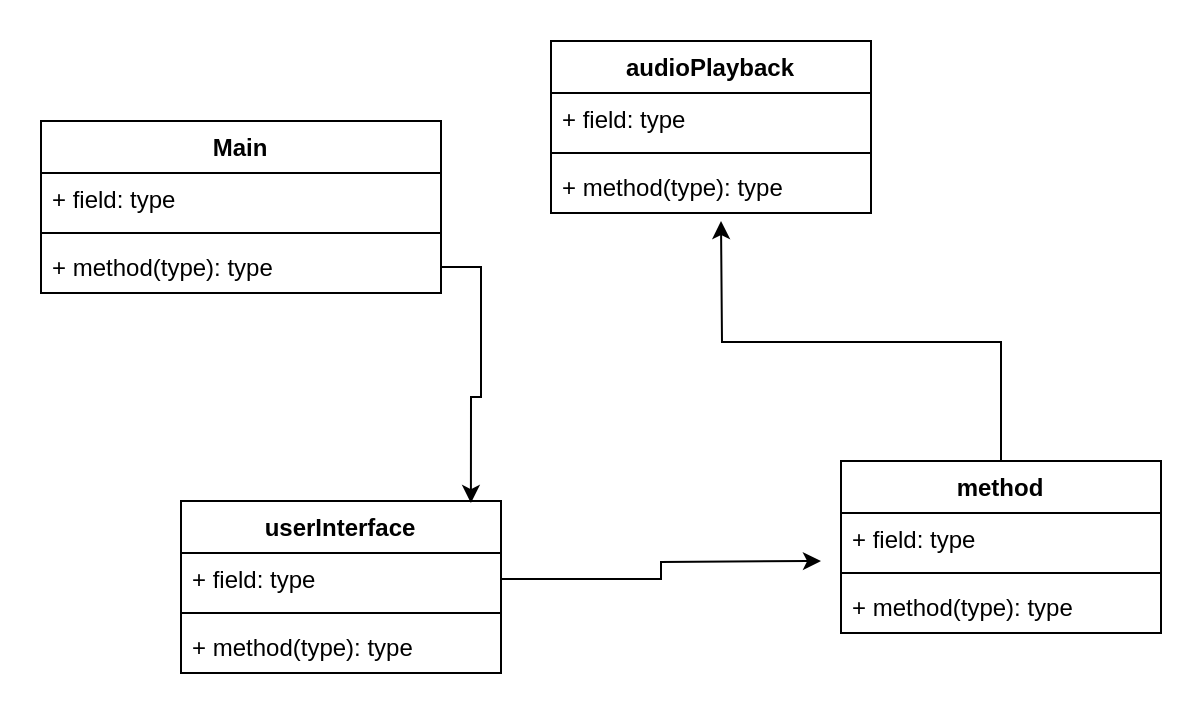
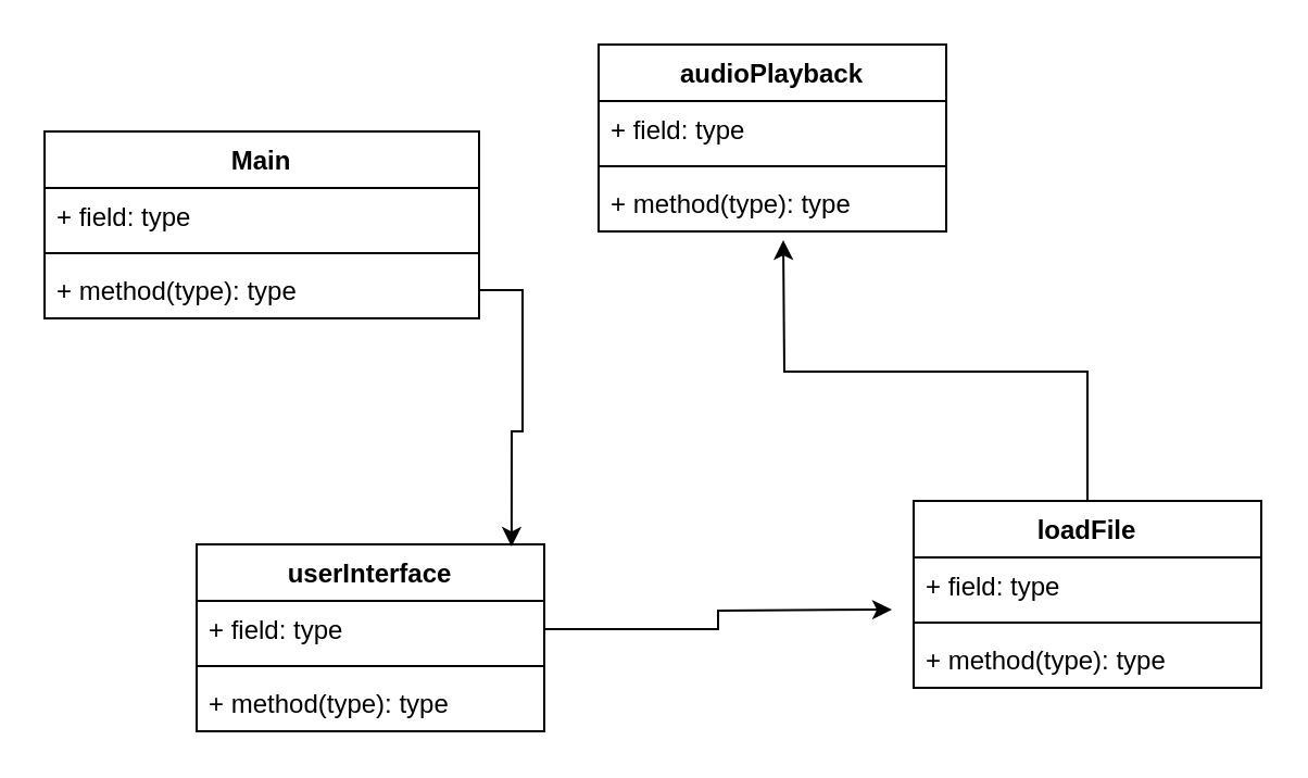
  <mxCell id="0" />
  <mxCell id="1" parent="0" />
  <mxCell id="2" value="Main" style="swimlane;fontStyle=1;align=center;verticalAlign=top;childLayout=stackLayout;horizontal=1;startSize=26;horizontalStack=0;resizeParent=1;resizeParentMax=0;resizeLast=0;collapsible=1;marginBottom=0;whiteSpace=wrap;html=1;" parent="1" vertex="1"><mxGeometry x="20" y="60" width="200" height="86" as="geometry" /></mxCell>
  <mxCell id="3" value="+ field: type" style="text;strokeColor=none;fillColor=none;align=left;verticalAlign=top;spacingLeft=4;spacingRight=4;overflow=hidden;rotatable=0;points=[[0,0.5],[1,0.5]];portConstraint=eastwest;whiteSpace=wrap;html=1;" parent="2" vertex="1"><mxGeometry y="26" width="200" height="26" as="geometry" /></mxCell>
  <mxCell id="4" value="" style="line;strokeWidth=1;fillColor=none;align=left;verticalAlign=middle;spacingTop=-1;spacingLeft=3;spacingRight=3;rotatable=0;labelPosition=right;points=[];portConstraint=eastwest;strokeColor=inherit;" parent="2" vertex="1"><mxGeometry y="52" width="200" height="8" as="geometry" /></mxCell>
  <mxCell id="5" value="+ method(type): type" style="text;strokeColor=none;fillColor=none;align=left;verticalAlign=top;spacingLeft=4;spacingRight=4;overflow=hidden;rotatable=0;points=[[0,0.5],[1,0.5]];portConstraint=eastwest;whiteSpace=wrap;html=1;" parent="2" vertex="1"><mxGeometry y="60" width="200" height="26" as="geometry" /></mxCell>
  <mxCell id="6" value="audioPlayback" style="swimlane;fontStyle=1;align=center;verticalAlign=top;childLayout=stackLayout;horizontal=1;startSize=26;horizontalStack=0;resizeParent=1;resizeParentMax=0;resizeLast=0;collapsible=1;marginBottom=0;whiteSpace=wrap;html=1;" parent="1" vertex="1"><mxGeometry x="275" y="20" width="160" height="86" as="geometry" /></mxCell>
  <mxCell id="7" value="+ field: type" style="text;strokeColor=none;fillColor=none;align=left;verticalAlign=top;spacingLeft=4;spacingRight=4;overflow=hidden;rotatable=0;points=[[0,0.5],[1,0.5]];portConstraint=eastwest;whiteSpace=wrap;html=1;" parent="6" vertex="1"><mxGeometry y="26" width="160" height="26" as="geometry" /></mxCell>
  <mxCell id="8" value="" style="line;strokeWidth=1;fillColor=none;align=left;verticalAlign=middle;spacingTop=-1;spacingLeft=3;spacingRight=3;rotatable=0;labelPosition=right;points=[];portConstraint=eastwest;strokeColor=inherit;" parent="6" vertex="1"><mxGeometry y="52" width="160" height="8" as="geometry" /></mxCell>
  <mxCell id="9" value="+ method(type): type" style="text;strokeColor=none;fillColor=none;align=left;verticalAlign=top;spacingLeft=4;spacingRight=4;overflow=hidden;rotatable=0;points=[[0,0.5],[1,0.5]];portConstraint=eastwest;whiteSpace=wrap;html=1;" parent="6" vertex="1"><mxGeometry y="60" width="160" height="26" as="geometry" /></mxCell>
  <mxCell id="10" style="edgeStyle=orthogonalEdgeStyle;rounded=0;orthogonalLoop=1;jettySize=auto;html=1;exitX=0.5;exitY=0;exitDx=0;exitDy=0;" parent="1" source="11" edge="1"><mxGeometry relative="1" as="geometry"><mxPoint x="360" y="110" as="targetPoint" /></mxGeometry></mxCell>
- <mxCell id="11" value="method" style="swimlane;fontStyle=1;align=center;verticalAlign=top;childLayout=stackLayout;horizontal=1;startSize=26;horizontalStack=0;resizeParent=1;resizeParentMax=0;resizeLast=0;collapsible=1;marginBottom=0;whiteSpace=wrap;html=1;" parent="1" vertex="1"><mxGeometry x="420" y="230" width="160" height="86" as="geometry" /></mxCell>
+ <mxCell id="11" value="loadFile" style="swimlane;fontStyle=1;align=center;verticalAlign=top;childLayout=stackLayout;horizontal=1;startSize=26;horizontalStack=0;resizeParent=1;resizeParentMax=0;resizeLast=0;collapsible=1;marginBottom=0;whiteSpace=wrap;html=1;" parent="1" vertex="1"><mxGeometry x="420" y="230" width="160" height="86" as="geometry" /></mxCell>
  <mxCell id="12" value="+ field: type" style="text;strokeColor=none;fillColor=none;align=left;verticalAlign=top;spacingLeft=4;spacingRight=4;overflow=hidden;rotatable=0;points=[[0,0.5],[1,0.5]];portConstraint=eastwest;whiteSpace=wrap;html=1;" parent="11" vertex="1"><mxGeometry y="26" width="160" height="26" as="geometry" /></mxCell>
  <mxCell id="13" value="" style="line;strokeWidth=1;fillColor=none;align=left;verticalAlign=middle;spacingTop=-1;spacingLeft=3;spacingRight=3;rotatable=0;labelPosition=right;points=[];portConstraint=eastwest;strokeColor=inherit;" parent="11" vertex="1"><mxGeometry y="52" width="160" height="8" as="geometry" /></mxCell>
  <mxCell id="14" value="+ method(type): type" style="text;strokeColor=none;fillColor=none;align=left;verticalAlign=top;spacingLeft=4;spacingRight=4;overflow=hidden;rotatable=0;points=[[0,0.5],[1,0.5]];portConstraint=eastwest;whiteSpace=wrap;html=1;" parent="11" vertex="1"><mxGeometry y="60" width="160" height="26" as="geometry" /></mxCell>
  <mxCell id="15" value="userInterface" style="swimlane;fontStyle=1;align=center;verticalAlign=top;childLayout=stackLayout;horizontal=1;startSize=26;horizontalStack=0;resizeParent=1;resizeParentMax=0;resizeLast=0;collapsible=1;marginBottom=0;whiteSpace=wrap;html=1;" parent="1" vertex="1"><mxGeometry x="90" y="250" width="160" height="86" as="geometry" /></mxCell>
  <mxCell id="16" style="edgeStyle=orthogonalEdgeStyle;rounded=0;orthogonalLoop=1;jettySize=auto;html=1;exitX=1;exitY=0.5;exitDx=0;exitDy=0;" parent="15" source="17" edge="1"><mxGeometry relative="1" as="geometry"><mxPoint x="320" y="30" as="targetPoint" /></mxGeometry></mxCell>
  <mxCell id="17" value="+ field: type" style="text;strokeColor=none;fillColor=none;align=left;verticalAlign=top;spacingLeft=4;spacingRight=4;overflow=hidden;rotatable=0;points=[[0,0.5],[1,0.5]];portConstraint=eastwest;whiteSpace=wrap;html=1;" parent="15" vertex="1"><mxGeometry y="26" width="160" height="26" as="geometry" /></mxCell>
  <mxCell id="18" value="" style="line;strokeWidth=1;fillColor=none;align=left;verticalAlign=middle;spacingTop=-1;spacingLeft=3;spacingRight=3;rotatable=0;labelPosition=right;points=[];portConstraint=eastwest;strokeColor=inherit;" parent="15" vertex="1"><mxGeometry y="52" width="160" height="8" as="geometry" /></mxCell>
  <mxCell id="19" value="+ method(type): type" style="text;strokeColor=none;fillColor=none;align=left;verticalAlign=top;spacingLeft=4;spacingRight=4;overflow=hidden;rotatable=0;points=[[0,0.5],[1,0.5]];portConstraint=eastwest;whiteSpace=wrap;html=1;" parent="15" vertex="1"><mxGeometry y="60" width="160" height="26" as="geometry" /></mxCell>
  <mxCell id="20" style="edgeStyle=orthogonalEdgeStyle;rounded=0;orthogonalLoop=1;jettySize=auto;html=1;exitX=1;exitY=0.5;exitDx=0;exitDy=0;entryX=0.906;entryY=0.012;entryDx=0;entryDy=0;entryPerimeter=0;" parent="1" source="5" target="15" edge="1"><mxGeometry relative="1" as="geometry" /></mxCell>
